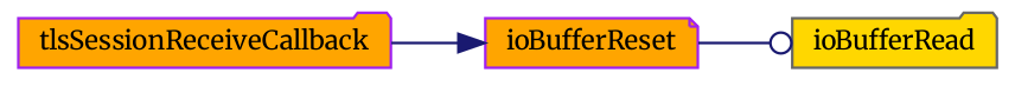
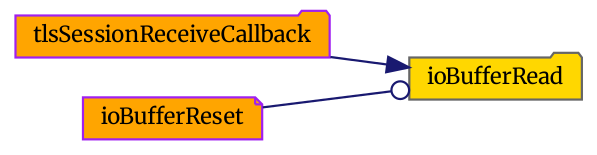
  digraph {
    fontname=Merriweather
    rankdir=LR
    node [color=purple fillcolor=orange fontname=Merriweather fontsize=10 shape=folder style=filled]
    edge [color=midnightblue fontname=Merriweather fontsize=10 labelfontname=Helvetica labelfontsize=10 style=solid]
    n1 [fontcolor=black height=0.2 label=tlsSessionReceiveCallback width=0.4]
    n2 [color=gray40 fillcolor=gold height=0.2 label=ioBufferRead width=0.4]
    n3 [height=0.2 label=ioBufferReset shape=note width=0.4]
-   n1 -> n3 [arrowhead=normal]
+   n1 -> n2 [arrowhead=normal]
    n3 -> n2 [arrowhead=odot]
  }
